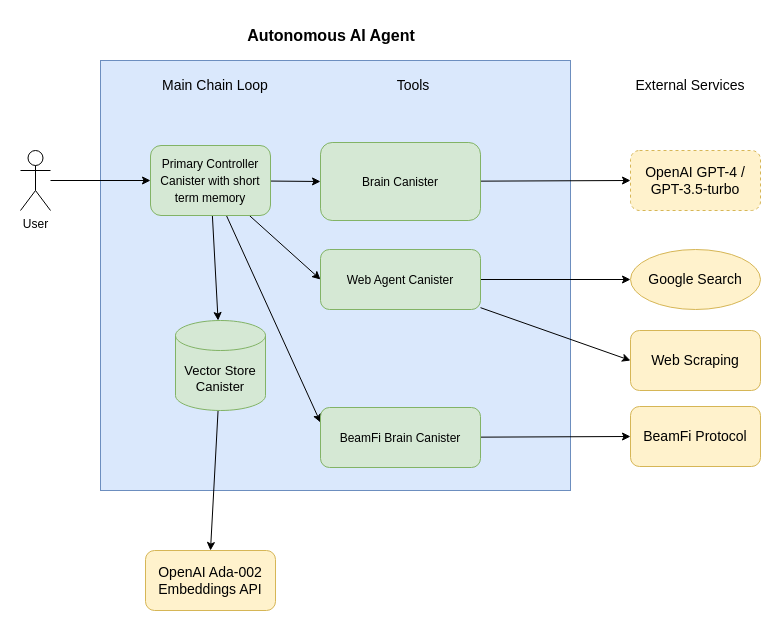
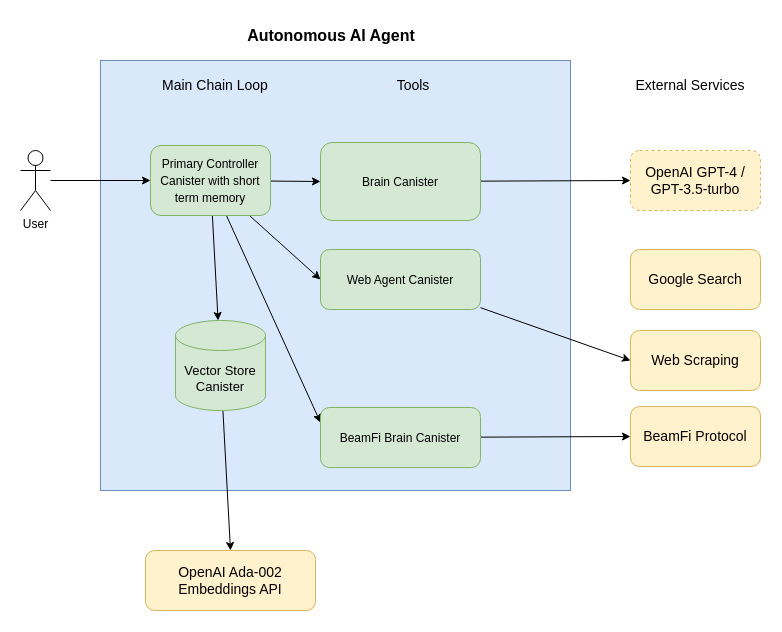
  <mxCell id="0" />
  <mxCell id="1" parent="0" />
  <mxCell id="2" value="" style="rounded=0;whiteSpace=wrap;html=1;fillColor=#dae8fc;strokeColor=#6c8ebf;" parent="1" vertex="1"><mxGeometry x="100" y="60" width="470" height="430" as="geometry" /></mxCell>
  <mxCell id="3" style="edgeStyle=none;html=1;entryX=0;entryY=0.5;entryDx=0;entryDy=0;fontSize=14;" parent="1" source="4" target="10" edge="1"><mxGeometry relative="1" as="geometry" /></mxCell>
  <mxCell id="4" value="User" style="shape=umlActor;verticalLabelPosition=bottom;verticalAlign=top;html=1;outlineConnect=0;" parent="1" vertex="1"><mxGeometry x="20" y="150" width="30" height="60" as="geometry" /></mxCell>
  <mxCell id="5" value="&lt;b style=&quot;font-size: 16px;&quot;&gt;Autonomous AI Agent&lt;/b&gt;" style="text;html=1;strokeColor=none;fillColor=none;align=center;verticalAlign=middle;whiteSpace=wrap;rounded=0;fontSize=16;" parent="1" vertex="1"><mxGeometry x="245" y="20" width="172" height="30" as="geometry" /></mxCell>
  <mxCell id="6" style="edgeStyle=none;html=1;entryX=0;entryY=0.5;entryDx=0;entryDy=0;fontSize=14;" parent="1" source="10" target="12" edge="1"><mxGeometry relative="1" as="geometry" /></mxCell>
  <mxCell id="7" style="edgeStyle=none;html=1;entryX=0;entryY=0.5;entryDx=0;entryDy=0;fontSize=14;" parent="1" source="10" target="16" edge="1"><mxGeometry relative="1" as="geometry" /></mxCell>
  <mxCell id="8" style="edgeStyle=none;html=1;entryX=0;entryY=0.25;entryDx=0;entryDy=0;fontSize=14;" parent="1" source="10" target="20" edge="1"><mxGeometry relative="1" as="geometry" /></mxCell>
  <mxCell id="9" style="edgeStyle=none;html=1;fontSize=14;" parent="1" source="10" target="25" edge="1"><mxGeometry relative="1" as="geometry" /></mxCell>
  <mxCell id="10" value="&lt;span style=&quot;font-size: 12px;&quot;&gt;Primary Controller Canister with short term memory&lt;/span&gt;" style="rounded=1;whiteSpace=wrap;html=1;fontSize=14;fillColor=#d5e8d4;strokeColor=#82b366;" parent="1" vertex="1"><mxGeometry x="150" y="145" width="120" height="70" as="geometry" /></mxCell>
  <mxCell id="11" style="edgeStyle=none;html=1;entryX=0;entryY=0.5;entryDx=0;entryDy=0;fontSize=14;" parent="1" source="12" target="13" edge="1"><mxGeometry relative="1" as="geometry" /></mxCell>
  <mxCell id="12" value="&lt;span style=&quot;font-size: 12px;&quot;&gt;Brain Canister&lt;/span&gt;" style="rounded=1;whiteSpace=wrap;html=1;fontSize=14;fillColor=#d5e8d4;strokeColor=#82b366;spacingLeft=2;spacingRight=2;" parent="1" vertex="1"><mxGeometry x="320" y="142" width="160" height="78" as="geometry" /></mxCell>
  <mxCell id="13" value="OpenAI GPT-4 / GPT-3.5-turbo" style="rounded=1;whiteSpace=wrap;html=1;fontSize=14;fillColor=#fff2cc;strokeColor=#d6b656;dashed=1;" parent="1" vertex="1"><mxGeometry x="630" y="150" width="130" height="60" as="geometry" /></mxCell>
- <mxCell id="14" style="edgeStyle=none;html=1;entryX=0;entryY=0.5;entryDx=0;entryDy=0;fontSize=14;" parent="1" source="16" target="17" edge="1"><mxGeometry relative="1" as="geometry" /></mxCell>
  <mxCell id="15" style="edgeStyle=none;html=1;entryX=0;entryY=0.5;entryDx=0;entryDy=0;" parent="1" source="16" target="26" edge="1"><mxGeometry relative="1" as="geometry" /></mxCell>
  <mxCell id="16" value="&lt;span style=&quot;font-size: 12px;&quot;&gt;Web Agent Canister&lt;/span&gt;" style="rounded=1;whiteSpace=wrap;html=1;fontSize=14;fillColor=#d5e8d4;strokeColor=#82b366;" parent="1" vertex="1"><mxGeometry x="320" y="249" width="160" height="60" as="geometry" /></mxCell>
- <mxCell id="17" value="Google Search" style="ellipse;whiteSpace=wrap;html=1;fontSize=14;fillColor=#fff2cc;strokeColor=#d6b656;" parent="1" vertex="1"><mxGeometry x="630" y="249" width="130" height="60" as="geometry" /></mxCell>
+ <mxCell id="17" value="Google Search" style="rounded=1;whiteSpace=wrap;html=1;fontSize=14;fillColor=#fff2cc;strokeColor=#d6b656;" parent="1" vertex="1"><mxGeometry x="630" y="249" width="130" height="60" as="geometry" /></mxCell>
  <mxCell id="18" value="&lt;span style=&quot;font-size: 14px;&quot;&gt;BeamFi Protocol&lt;/span&gt;" style="rounded=1;whiteSpace=wrap;html=1;fontSize=14;fillColor=#fff2cc;strokeColor=#d6b656;" parent="1" vertex="1"><mxGeometry x="630" y="406" width="130" height="60" as="geometry" /></mxCell>
  <mxCell id="19" style="edgeStyle=none;html=1;entryX=0;entryY=0.5;entryDx=0;entryDy=0;fontSize=14;" parent="1" source="20" target="18" edge="1"><mxGeometry relative="1" as="geometry" /></mxCell>
  <mxCell id="20" value="&lt;span style=&quot;font-size: 12px;&quot;&gt;BeamFi Brain Canister&lt;/span&gt;" style="rounded=1;whiteSpace=wrap;html=1;fontSize=14;fillColor=#d5e8d4;strokeColor=#82b366;" parent="1" vertex="1"><mxGeometry x="320" y="407" width="160" height="60" as="geometry" /></mxCell>
  <mxCell id="21" value="Tools" style="text;html=1;strokeColor=none;fillColor=none;align=center;verticalAlign=middle;whiteSpace=wrap;rounded=0;fontSize=14;" parent="1" vertex="1"><mxGeometry x="382.5" y="70" width="60" height="30" as="geometry" /></mxCell>
  <mxCell id="22" value="Main Chain Loop" style="text;html=1;strokeColor=none;fillColor=none;align=center;verticalAlign=middle;whiteSpace=wrap;rounded=0;fontSize=14;" parent="1" vertex="1"><mxGeometry x="160" y="70" width="110" height="30" as="geometry" /></mxCell>
  <mxCell id="23" value="External Services" style="text;html=1;strokeColor=none;fillColor=none;align=center;verticalAlign=middle;whiteSpace=wrap;rounded=0;fontSize=14;" parent="1" vertex="1"><mxGeometry x="630" y="70" width="120" height="30" as="geometry" /></mxCell>
  <mxCell id="24" style="edgeStyle=none;html=1;entryX=0.5;entryY=0;entryDx=0;entryDy=0;" edge="1" parent="1" source="25" target="27"><mxGeometry relative="1" as="geometry"><mxPoint x="210" y="540" as="targetPoint" /></mxGeometry></mxCell>
  <mxCell id="25" value="Vector Store Canister" style="shape=cylinder3;whiteSpace=wrap;html=1;boundedLbl=1;backgroundOutline=1;size=15;fontSize=13;fillColor=#d5e8d4;strokeColor=#82b366;" parent="1" vertex="1"><mxGeometry x="175" y="320" width="90" height="90" as="geometry" /></mxCell>
  <mxCell id="26" value="Web Scraping" style="rounded=1;whiteSpace=wrap;html=1;fontSize=14;fillColor=#fff2cc;strokeColor=#d6b656;" parent="1" vertex="1"><mxGeometry x="630" y="330" width="130" height="60" as="geometry" /></mxCell>
- <mxCell id="27" value="OpenAI Ada-002 Embeddings API" style="rounded=1;whiteSpace=wrap;html=1;fontSize=14;fillColor=#fff2cc;strokeColor=#d6b656;" vertex="1" parent="1"><mxGeometry x="145" y="550" width="130" height="60" as="geometry" /></mxCell>
+ <mxCell id="27" value="OpenAI Ada-002 Embeddings API" style="rounded=1;whiteSpace=wrap;html=1;fontSize=14;fillColor=#fff2cc;strokeColor=#d6b656;" vertex="1" parent="1"><mxGeometry x="145" y="550" width="170" height="60" as="geometry" /></mxCell>
